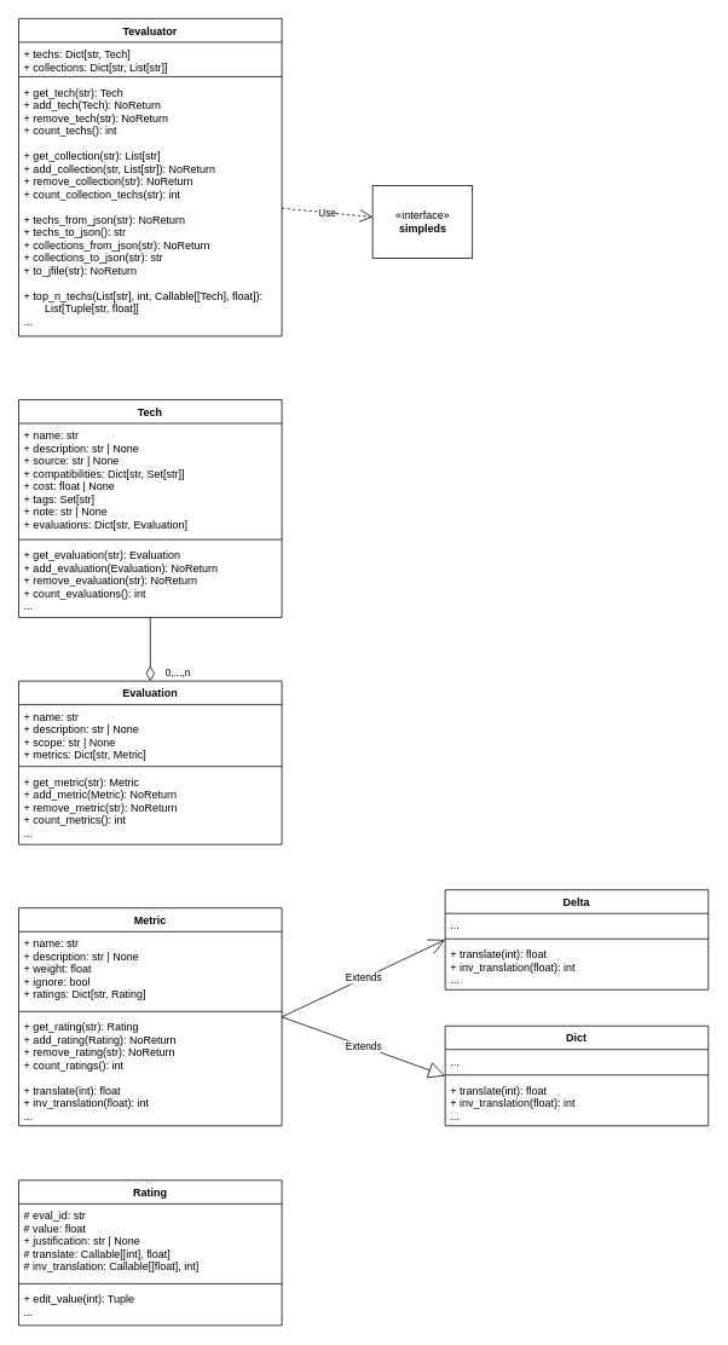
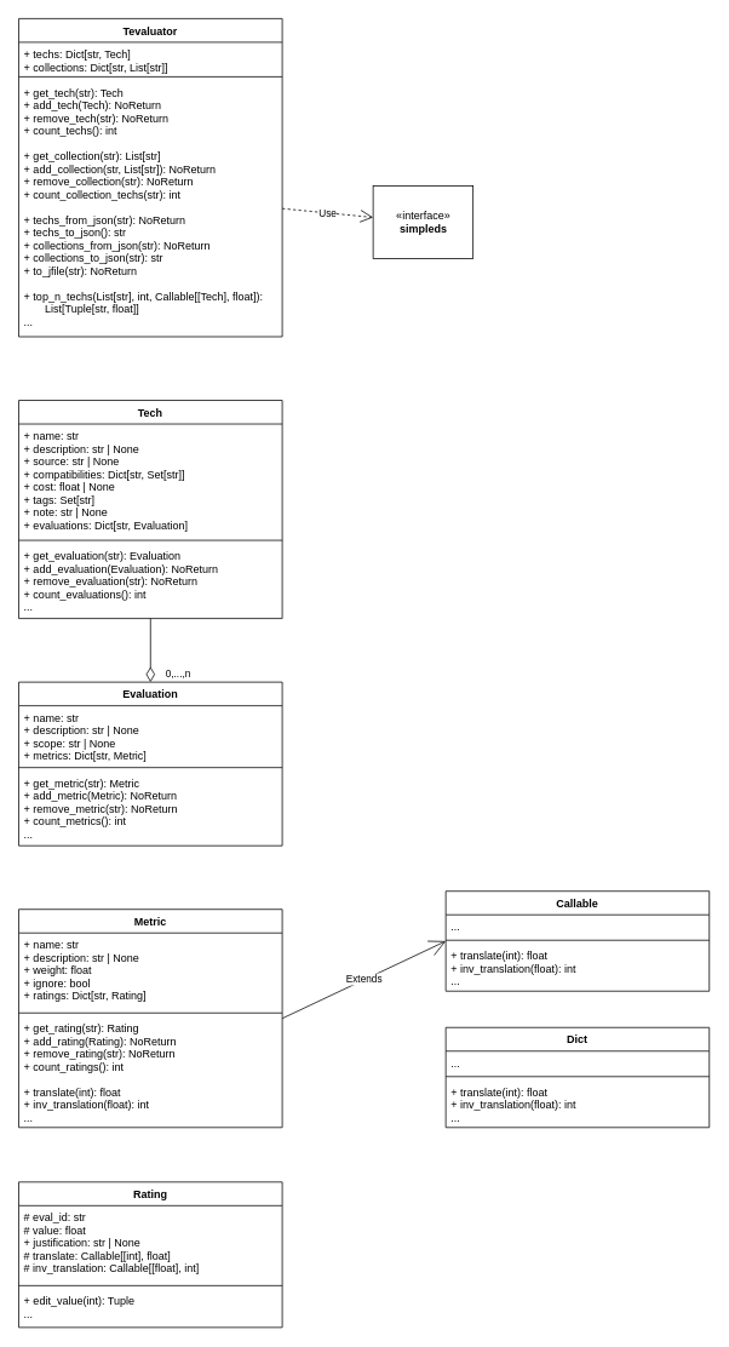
  <mxCell id="0" />
  <mxCell id="1" parent="0" />
  <mxCell id="2" value="Tevaluator" style="swimlane;fontStyle=1;align=center;verticalAlign=top;childLayout=stackLayout;horizontal=1;startSize=26;horizontalStack=0;resizeParent=1;resizeParentMax=0;resizeLast=0;collapsible=1;marginBottom=0;" vertex="1" parent="1"><mxGeometry x="20" y="20" width="290" height="350" as="geometry" /></mxCell>
  <mxCell id="3" value="+ techs: Dict[str, Tech]&#10;+ collections: Dict[str, List[str]]&#10;" style="text;strokeColor=none;fillColor=none;align=left;verticalAlign=top;spacingLeft=4;spacingRight=4;overflow=hidden;rotatable=0;points=[[0,0.5],[1,0.5]];portConstraint=eastwest;" vertex="1" parent="2"><mxGeometry y="26" width="290" height="34" as="geometry" /></mxCell>
  <mxCell id="4" value="" style="line;strokeWidth=1;fillColor=none;align=left;verticalAlign=middle;spacingTop=-1;spacingLeft=3;spacingRight=3;rotatable=0;labelPosition=right;points=[];portConstraint=eastwest;" vertex="1" parent="2"><mxGeometry y="60" width="290" height="8" as="geometry" /></mxCell>
  <mxCell id="5" value="+ get_tech(str): Tech&#10;+ add_tech(Tech): NoReturn&#10;+ remove_tech(str): NoReturn&#10;+ count_techs(): int&#10;&#10;+ get_collection(str): List[str]&#10;+ add_collection(str, List[str]): NoReturn&#10;+ remove_collection(str): NoReturn&#10;+ count_collection_techs(str): int&#10;&#10;+ techs_from_json(str): NoReturn&#10;+ techs_to_json(): str&#10;+ collections_from_json(str): NoReturn&#10;+ collections_to_json(str): str&#10;+ to_jfile(str): NoReturn&#10;&#10;+ top_n_techs(List[str], int, Callable[[Tech], float]): &#10;       List[Tuple[str, float]]&#10;...&#10;&#10;" style="text;strokeColor=none;fillColor=none;align=left;verticalAlign=top;spacingLeft=4;spacingRight=4;overflow=hidden;rotatable=0;points=[[0,0.5],[1,0.5]];portConstraint=eastwest;" vertex="1" parent="2"><mxGeometry y="68" width="290" height="282" as="geometry" /></mxCell>
  <mxCell id="6" value="«interface»&lt;br&gt;&lt;b&gt;simpleds&lt;/b&gt;" style="html=1;" vertex="1" parent="1"><mxGeometry x="410" y="204" width="110" height="80" as="geometry" /></mxCell>
  <mxCell id="7" value="Use" style="endArrow=open;endSize=12;dashed=1;html=1;exitX=1;exitY=0.5;exitDx=0;exitDy=0;" edge="1" parent="1" source="5" target="6"><mxGeometry width="160" relative="1" as="geometry"><mxPoint x="310" y="40" as="sourcePoint" /><mxPoint x="470" y="40" as="targetPoint" /></mxGeometry></mxCell>
  <mxCell id="8" value="Tech" style="swimlane;fontStyle=1;align=center;verticalAlign=top;childLayout=stackLayout;horizontal=1;startSize=26;horizontalStack=0;resizeParent=1;resizeParentMax=0;resizeLast=0;collapsible=1;marginBottom=0;" vertex="1" parent="1"><mxGeometry x="20" y="440" width="290" height="240" as="geometry" /></mxCell>
  <mxCell id="9" value="+ name: str&#10;+ description: str | None&#10;+ source: str | None&#10;+ compatibilities: Dict[str, Set[str]]&#10;+ cost: float | None&#10;+ tags: Set[str]&#10;+ note: str | None&#10;+ evaluations: Dict[str, Evaluation]&#10;" style="text;strokeColor=none;fillColor=none;align=left;verticalAlign=top;spacingLeft=4;spacingRight=4;overflow=hidden;rotatable=0;points=[[0,0.5],[1,0.5]];portConstraint=eastwest;" vertex="1" parent="8"><mxGeometry y="26" width="290" height="124" as="geometry" /></mxCell>
  <mxCell id="10" value="" style="line;strokeWidth=1;fillColor=none;align=left;verticalAlign=middle;spacingTop=-1;spacingLeft=3;spacingRight=3;rotatable=0;labelPosition=right;points=[];portConstraint=eastwest;" vertex="1" parent="8"><mxGeometry y="150" width="290" height="8" as="geometry" /></mxCell>
  <mxCell id="11" value="+ get_evaluation(str): Evaluation&#10;+ add_evaluation(Evaluation): NoReturn&#10;+ remove_evaluation(str): NoReturn&#10;+ count_evaluations(): int&#10;...&#10;&#10;" style="text;strokeColor=none;fillColor=none;align=left;verticalAlign=top;spacingLeft=4;spacingRight=4;overflow=hidden;rotatable=0;points=[[0,0.5],[1,0.5]];portConstraint=eastwest;" vertex="1" parent="8"><mxGeometry y="158" width="290" height="82" as="geometry" /></mxCell>
  <mxCell id="12" value="0,...,n" style="endArrow=none;html=1;endSize=12;startArrow=diamondThin;startSize=14;startFill=0;edgeStyle=orthogonalEdgeStyle;align=left;verticalAlign=bottom;exitX=0.5;exitY=0;exitDx=0;exitDy=0;" edge="1" parent="1" source="13" target="8"><mxGeometry x="-1" y="-15" relative="1" as="geometry"><mxPoint x="170" y="690" as="sourcePoint" /><mxPoint x="165" y="700" as="targetPoint" /><mxPoint as="offset" /></mxGeometry></mxCell>
  <mxCell id="13" value="Evaluation" style="swimlane;fontStyle=1;align=center;verticalAlign=top;childLayout=stackLayout;horizontal=1;startSize=26;horizontalStack=0;resizeParent=1;resizeParentMax=0;resizeLast=0;collapsible=1;marginBottom=0;" vertex="1" parent="1"><mxGeometry x="20" y="750" width="290" height="180" as="geometry"><mxRectangle x="190" y="780" width="90" height="26" as="alternateBounds" /></mxGeometry></mxCell>
  <mxCell id="14" value="+ name: str&#10;+ description: str | None&#10;+ scope: str | None&#10;+ metrics: Dict[str, Metric]&#10;" style="text;strokeColor=none;fillColor=none;align=left;verticalAlign=top;spacingLeft=4;spacingRight=4;overflow=hidden;rotatable=0;points=[[0,0.5],[1,0.5]];portConstraint=eastwest;" vertex="1" parent="13"><mxGeometry y="26" width="290" height="64" as="geometry" /></mxCell>
  <mxCell id="15" value="" style="line;strokeWidth=1;fillColor=none;align=left;verticalAlign=middle;spacingTop=-1;spacingLeft=3;spacingRight=3;rotatable=0;labelPosition=right;points=[];portConstraint=eastwest;" vertex="1" parent="13"><mxGeometry y="90" width="290" height="8" as="geometry" /></mxCell>
  <mxCell id="16" value="+ get_metric(str): Metric&#10;+ add_metric(Metric): NoReturn&#10;+ remove_metric(str): NoReturn&#10;+ count_metrics(): int&#10;...&#10;&#10;" style="text;strokeColor=none;fillColor=none;align=left;verticalAlign=top;spacingLeft=4;spacingRight=4;overflow=hidden;rotatable=0;points=[[0,0.5],[1,0.5]];portConstraint=eastwest;" vertex="1" parent="13"><mxGeometry y="98" width="290" height="82" as="geometry" /></mxCell>
  <mxCell id="17" value="Extends" style="endArrow=open;endSize=16;endFill=0;html=1;entryX=0;entryY=0.5;entryDx=0;entryDy=0;elbow=vertical;exitX=1;exitY=0.5;exitDx=0;exitDy=0;" edge="1" parent="1" target="18" source="31"><mxGeometry width="160" relative="1" as="geometry"><mxPoint x="340" y="1053" as="sourcePoint" /><mxPoint x="450" y="1070" as="targetPoint" /></mxGeometry></mxCell>
- <mxCell id="18" value="Delta" style="swimlane;fontStyle=1;align=center;verticalAlign=top;childLayout=stackLayout;horizontal=1;startSize=26;horizontalStack=0;resizeParent=1;resizeParentMax=0;resizeLast=0;collapsible=1;marginBottom=0;" vertex="1" parent="1"><mxGeometry x="490" y="980" width="290" height="110" as="geometry"><mxRectangle x="580" y="570" width="90" height="26" as="alternateBounds" /></mxGeometry></mxCell>
+ <mxCell id="18" value="Callable" style="swimlane;fontStyle=1;align=center;verticalAlign=top;childLayout=stackLayout;horizontal=1;startSize=26;horizontalStack=0;resizeParent=1;resizeParentMax=0;resizeLast=0;collapsible=1;marginBottom=0;" vertex="1" parent="1"><mxGeometry x="490" y="980" width="290" height="110" as="geometry"><mxRectangle x="580" y="570" width="90" height="26" as="alternateBounds" /></mxGeometry></mxCell>
  <mxCell id="19" value="..." style="text;strokeColor=none;fillColor=none;align=left;verticalAlign=top;spacingLeft=4;spacingRight=4;overflow=hidden;rotatable=0;points=[[0,0.5],[1,0.5]];portConstraint=eastwest;" vertex="1" parent="18"><mxGeometry y="26" width="290" height="24" as="geometry" /></mxCell>
  <mxCell id="20" value="" style="line;strokeWidth=1;fillColor=none;align=left;verticalAlign=middle;spacingTop=-1;spacingLeft=3;spacingRight=3;rotatable=0;labelPosition=right;points=[];portConstraint=eastwest;" vertex="1" parent="18"><mxGeometry y="50" width="290" height="8" as="geometry" /></mxCell>
  <mxCell id="21" value="+ translate(int): float&#10;+ inv_translation(float): int&#10;...&#10;" style="text;strokeColor=none;fillColor=none;align=left;verticalAlign=top;spacingLeft=4;spacingRight=4;overflow=hidden;rotatable=0;points=[[0,0.5],[1,0.5]];portConstraint=eastwest;" vertex="1" parent="18"><mxGeometry y="58" width="290" height="52" as="geometry" /></mxCell>
  <mxCell id="22" value="Dict" style="swimlane;fontStyle=1;align=center;verticalAlign=top;childLayout=stackLayout;horizontal=1;startSize=26;horizontalStack=0;resizeParent=1;resizeParentMax=0;resizeLast=0;collapsible=1;marginBottom=0;" vertex="1" parent="1"><mxGeometry x="490" y="1130" width="290" height="110" as="geometry"><mxRectangle x="670" y="890" width="90" height="26" as="alternateBounds" /></mxGeometry></mxCell>
  <mxCell id="23" value="...&#10;" style="text;strokeColor=none;fillColor=none;align=left;verticalAlign=top;spacingLeft=4;spacingRight=4;overflow=hidden;rotatable=0;points=[[0,0.5],[1,0.5]];portConstraint=eastwest;" vertex="1" parent="22"><mxGeometry y="26" width="290" height="24" as="geometry" /></mxCell>
  <mxCell id="24" value="" style="line;strokeWidth=1;fillColor=none;align=left;verticalAlign=middle;spacingTop=-1;spacingLeft=3;spacingRight=3;rotatable=0;labelPosition=right;points=[];portConstraint=eastwest;" vertex="1" parent="22"><mxGeometry y="50" width="290" height="8" as="geometry" /></mxCell>
  <mxCell id="25" value="+ translate(int): float&#10;+ inv_translation(float): int&#10;...&#10;&#10;&#10;" style="text;strokeColor=none;fillColor=none;align=left;verticalAlign=top;spacingLeft=4;spacingRight=4;overflow=hidden;rotatable=0;points=[[0,0.5],[1,0.5]];portConstraint=eastwest;" vertex="1" parent="22"><mxGeometry y="58" width="290" height="52" as="geometry" /></mxCell>
- <mxCell id="26" value="Extends" style="endArrow=block;endSize=16;endFill=0;html=1;entryX=0;entryY=0.5;entryDx=0;entryDy=0;elbow=vertical;exitX=1;exitY=0.5;exitDx=0;exitDy=0;" edge="1" parent="1" target="22" source="31"><mxGeometry width="160" relative="1" as="geometry"><mxPoint x="360" y="1140" as="sourcePoint" /><mxPoint x="420" y="1070" as="targetPoint" /></mxGeometry></mxCell>
  <mxCell id="27" value="Rating" style="swimlane;fontStyle=1;align=center;verticalAlign=top;childLayout=stackLayout;horizontal=1;startSize=26;horizontalStack=0;resizeParent=1;resizeParentMax=0;resizeLast=0;collapsible=1;marginBottom=0;" vertex="1" parent="1"><mxGeometry x="20" y="1300" width="290" height="160" as="geometry"><mxRectangle x="190" y="780" width="90" height="26" as="alternateBounds" /></mxGeometry></mxCell>
  <mxCell id="28" value="# eval_id: str&#10;# value: float&#10;+ justification: str | None &#10;# translate: Callable[[int], float]&#10;# inv_translation: Callable[[float], int]&#10;" style="text;strokeColor=none;fillColor=none;align=left;verticalAlign=top;spacingLeft=4;spacingRight=4;overflow=hidden;rotatable=0;points=[[0,0.5],[1,0.5]];portConstraint=eastwest;" vertex="1" parent="27"><mxGeometry y="26" width="290" height="84" as="geometry" /></mxCell>
  <mxCell id="29" value="" style="line;strokeWidth=1;fillColor=none;align=left;verticalAlign=middle;spacingTop=-1;spacingLeft=3;spacingRight=3;rotatable=0;labelPosition=right;points=[];portConstraint=eastwest;" vertex="1" parent="27"><mxGeometry y="110" width="290" height="8" as="geometry" /></mxCell>
  <mxCell id="30" value="+ edit_value(int): Tuple&#10;...&#10;&#10;" style="text;strokeColor=none;fillColor=none;align=left;verticalAlign=top;spacingLeft=4;spacingRight=4;overflow=hidden;rotatable=0;points=[[0,0.5],[1,0.5]];portConstraint=eastwest;" vertex="1" parent="27"><mxGeometry y="118" width="290" height="42" as="geometry" /></mxCell>
  <mxCell id="31" value="Metric" style="swimlane;fontStyle=1;align=center;verticalAlign=top;childLayout=stackLayout;horizontal=1;startSize=26;horizontalStack=0;resizeParent=1;resizeParentMax=0;resizeLast=0;collapsible=1;marginBottom=0;" vertex="1" parent="1"><mxGeometry x="20" y="1000" width="290" height="240" as="geometry"><mxRectangle x="190" y="1030" width="90" height="26" as="alternateBounds" /></mxGeometry></mxCell>
  <mxCell id="32" value="+ name: str&#10;+ description: str | None&#10;+ weight: float&#10;+ ignore: bool&#10;+ ratings: Dict[str, Rating]" style="text;strokeColor=none;fillColor=none;align=left;verticalAlign=top;spacingLeft=4;spacingRight=4;overflow=hidden;rotatable=0;points=[[0,0.5],[1,0.5]];portConstraint=eastwest;" vertex="1" parent="31"><mxGeometry y="26" width="290" height="84" as="geometry" /></mxCell>
  <mxCell id="33" value="" style="line;strokeWidth=1;fillColor=none;align=left;verticalAlign=middle;spacingTop=-1;spacingLeft=3;spacingRight=3;rotatable=0;labelPosition=right;points=[];portConstraint=eastwest;" vertex="1" parent="31"><mxGeometry y="110" width="290" height="8" as="geometry" /></mxCell>
  <mxCell id="34" value="+ get_rating(str): Rating&#10;+ add_rating(Rating): NoReturn&#10;+ remove_rating(str): NoReturn&#10;+ count_ratings(): int&#10;&#10;+ translate(int): float&#10;+ inv_translation(float): int&#10;..." style="text;strokeColor=none;fillColor=none;align=left;verticalAlign=top;spacingLeft=4;spacingRight=4;overflow=hidden;rotatable=0;points=[[0,0.5],[1,0.5]];portConstraint=eastwest;" vertex="1" parent="31"><mxGeometry y="118" width="290" height="122" as="geometry" /></mxCell>
